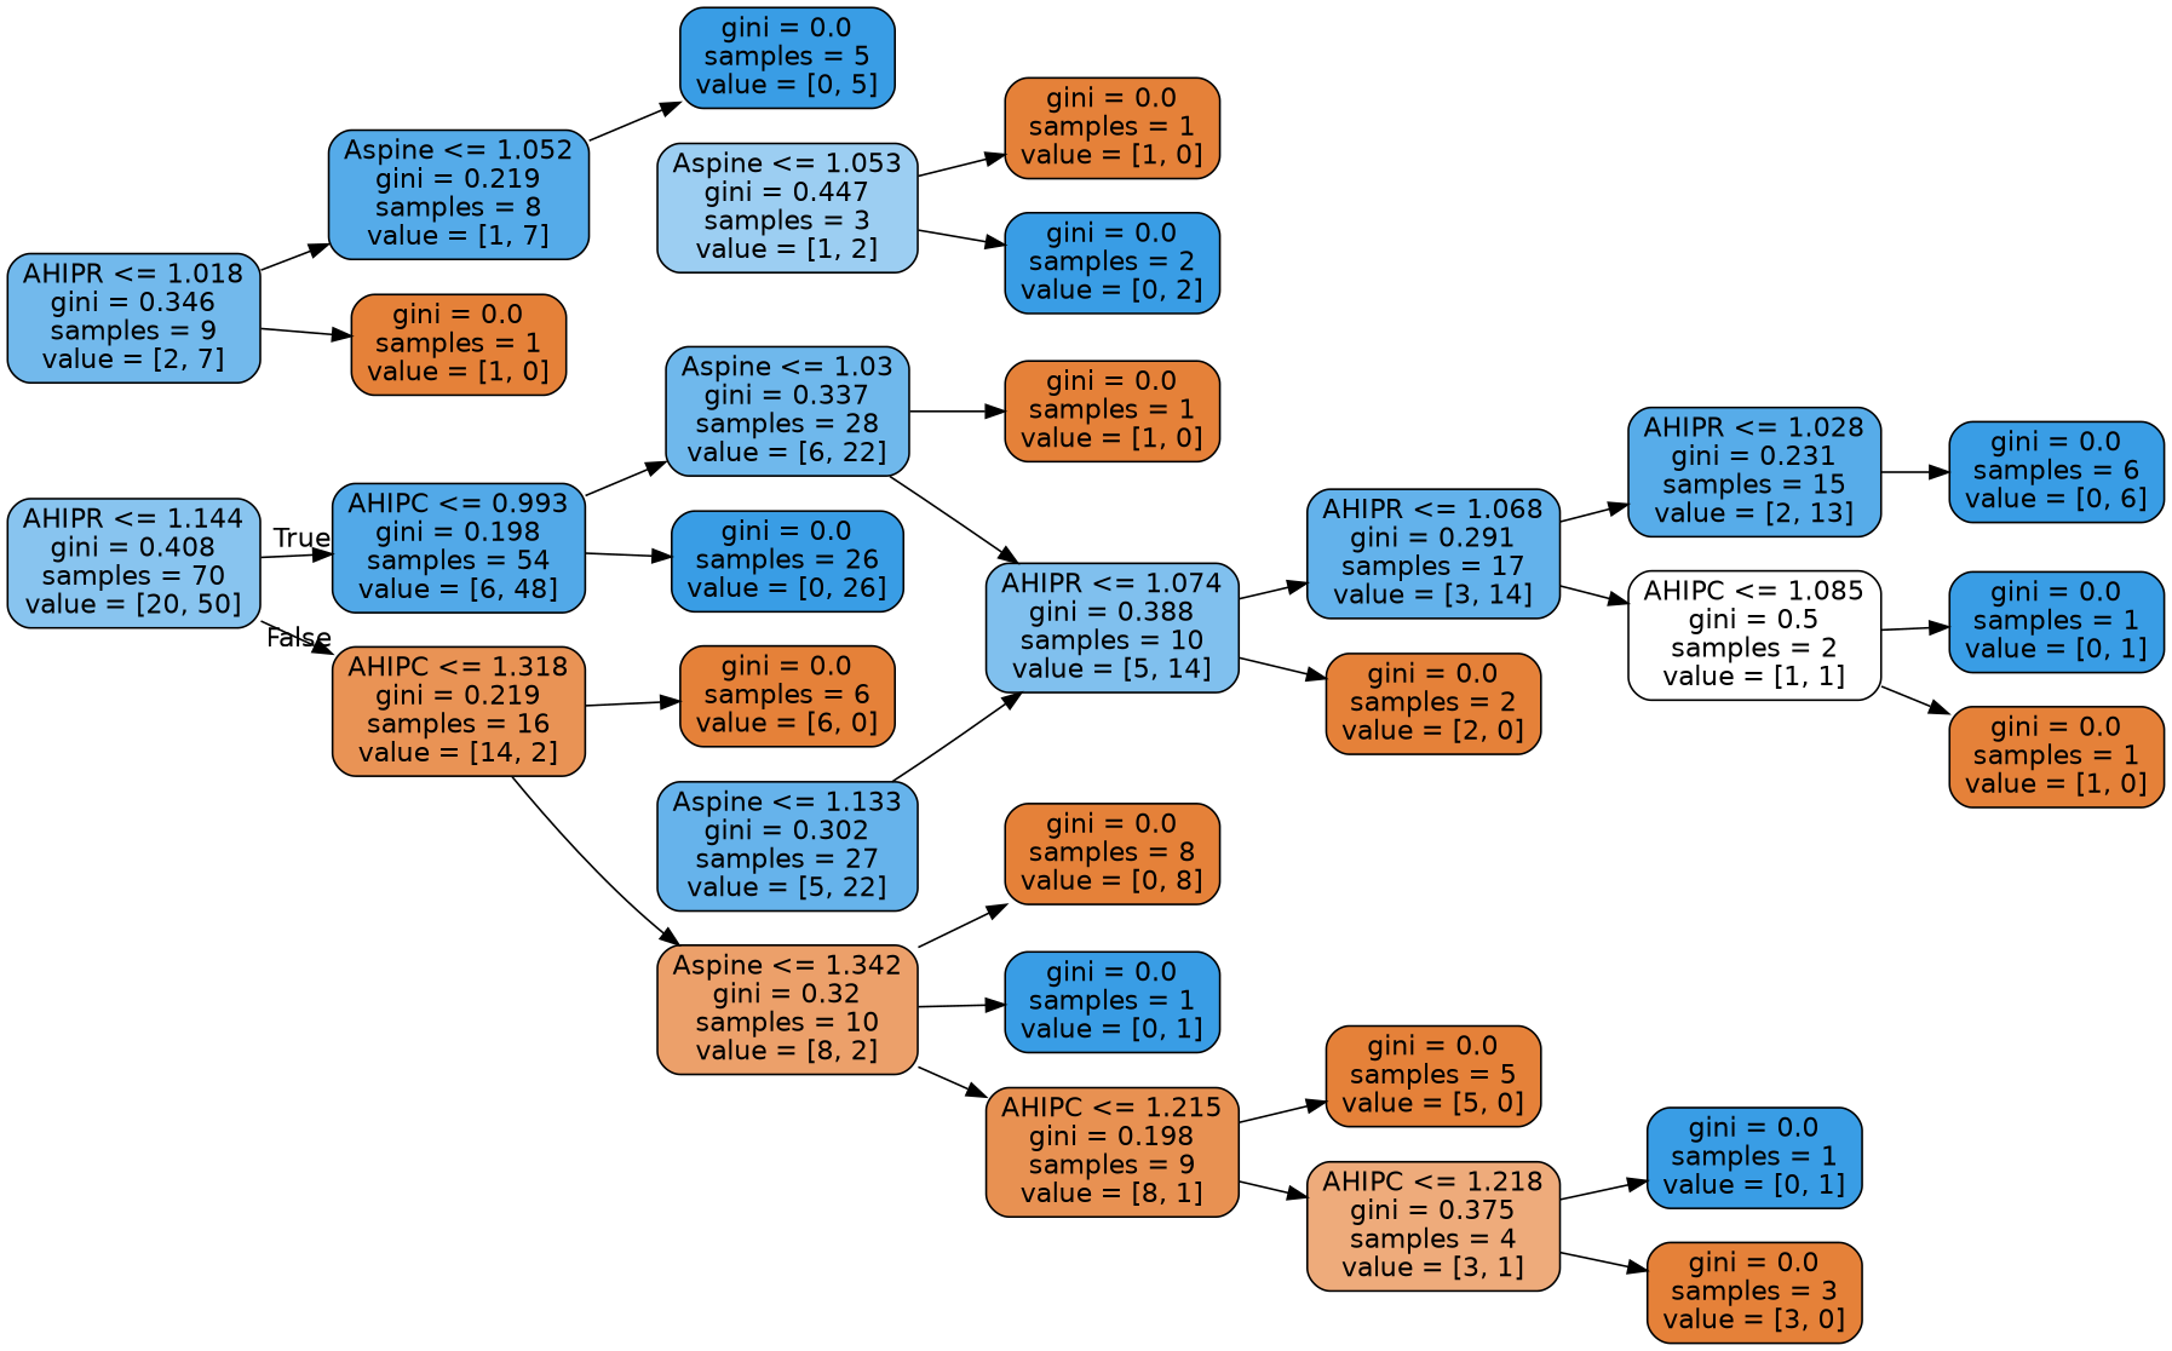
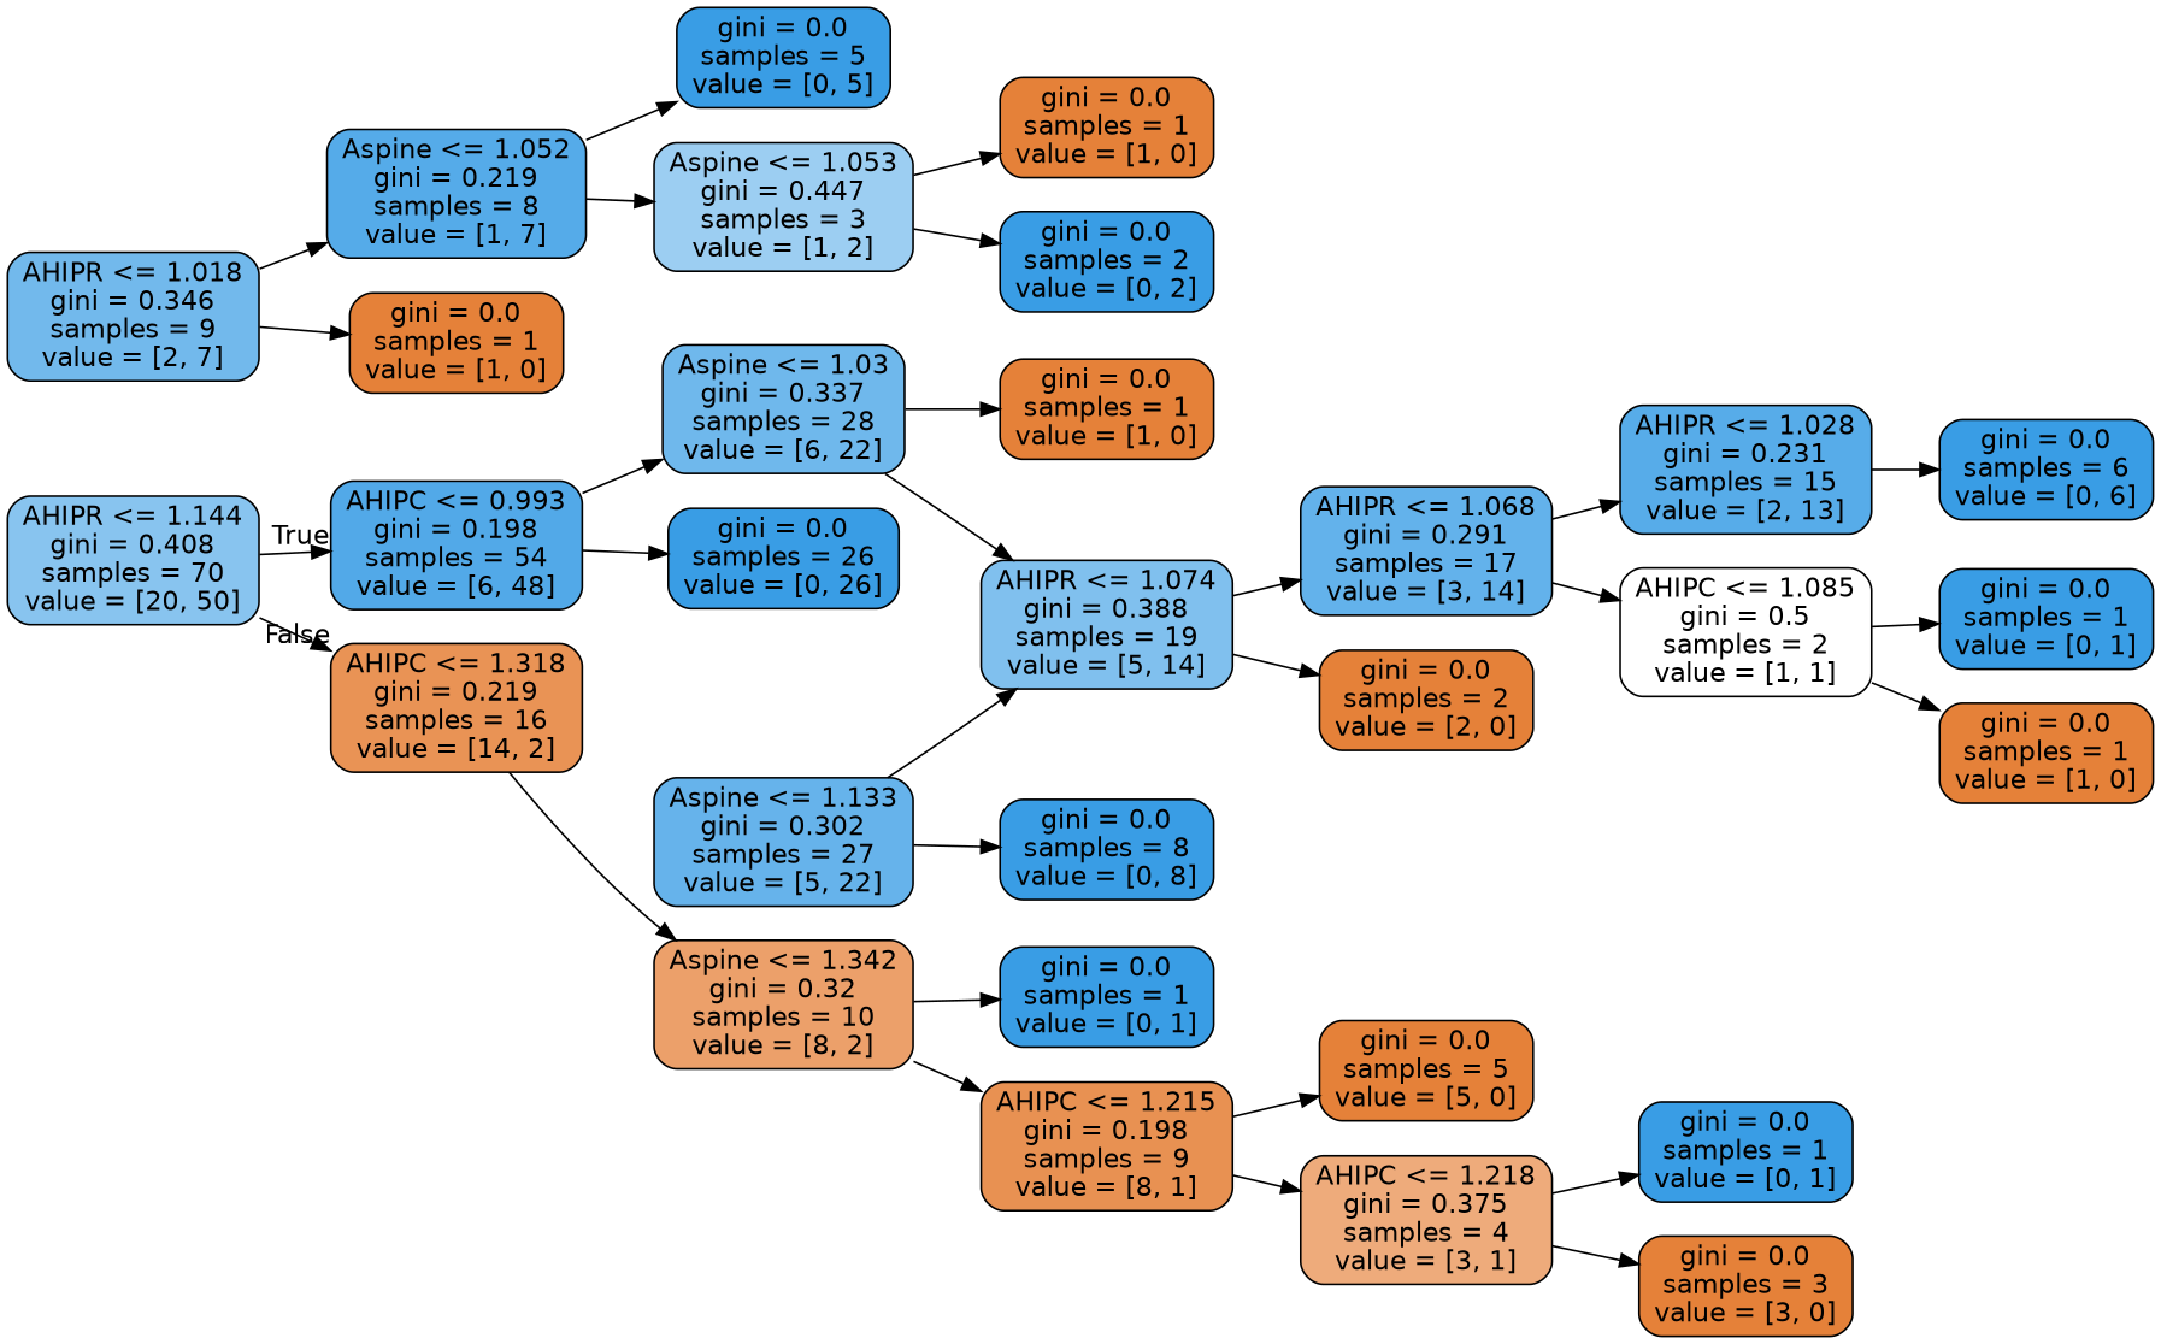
  digraph {
    rankdir=LR
    node [color=black fillcolor="#399de5" fontname=helvetica shape=box style="filled, rounded"]
    edge [fontname=helvetica]
    n1 [fillcolor="#88c4ef" label="AHIPR <= 1.144\ngini = 0.408\nsamples = 70\nvalue = [20, 50]"]
    n2 [fillcolor="#52a9e8" label="AHIPC <= 0.993\ngini = 0.198\nsamples = 54\nvalue = [6, 48]"]
    n3 [fillcolor="#e99355" label="AHIPC <= 1.318\ngini = 0.219\nsamples = 16\nvalue = [14, 2]"]
    n4 [label="gini = 0.0\nsamples = 26\nvalue = [0, 26]"]
    n5 [fillcolor="#6fb8ec" label="Aspine <= 1.03\ngini = 0.337\nsamples = 28\nvalue = [6, 22]"]
    n6 [fillcolor="#eca06a" label="Aspine <= 1.342\ngini = 0.32\nsamples = 10\nvalue = [8, 2]"]
-   n7 [fillcolor="#e58139" label="gini = 0.0\nsamples = 6\nvalue = [6, 0]"]
    n8 [fillcolor="#e58139" label="gini = 0.0\nsamples = 1\nvalue = [1, 0]"]
-   n9 [fillcolor="#80c0ee" label="AHIPR <= 1.074\ngini = 0.388\nsamples = 10\nvalue = [5, 14]"]
+   n9 [fillcolor="#80c0ee" label="AHIPR <= 1.074\ngini = 0.388\nsamples = 19\nvalue = [5, 14]"]
    n10 [fillcolor="#66b3eb" label="Aspine <= 1.133\ngini = 0.302\nsamples = 27\nvalue = [5, 22]"]
-   n11 [fillcolor="#e58139" label="gini = 0.0\nsamples = 8\nvalue = [0, 8]"]
+   n11 [label="gini = 0.0\nsamples = 8\nvalue = [0, 8]"]
    n12 [fillcolor="#63b2eb" label="AHIPR <= 1.068\ngini = 0.291\nsamples = 17\nvalue = [3, 14]"]
    n13 [fillcolor="#e58139" label="gini = 0.0\nsamples = 2\nvalue = [2, 0]"]
    n14 [fillcolor="#57ace9" label="AHIPR <= 1.028\ngini = 0.231\nsamples = 15\nvalue = [2, 13]"]
    n15 [fillcolor="#ffffff" label="AHIPC <= 1.085\ngini = 0.5\nsamples = 2\nvalue = [1, 1]"]
    n16 [label="gini = 0.0\nsamples = 6\nvalue = [0, 6]"]
    n17 [fillcolor="#e58139" label="gini = 0.0\nsamples = 1\nvalue = [1, 0]"]
    n18 [label="gini = 0.0\nsamples = 1\nvalue = [0, 1]"]
    n19 [fillcolor="#72b9ec" label="AHIPR <= 1.018\ngini = 0.346\nsamples = 9\nvalue = [2, 7]"]
    n20 [fillcolor="#55abe9" label="Aspine <= 1.052\ngini = 0.219\nsamples = 8\nvalue = [1, 7]"]
    n21 [fillcolor="#e58139" label="gini = 0.0\nsamples = 1\nvalue = [1, 0]"]
    n22 [label="gini = 0.0\nsamples = 5\nvalue = [0, 5]"]
    n23 [fillcolor="#9ccef2" label="Aspine <= 1.053\ngini = 0.447\nsamples = 3\nvalue = [1, 2]"]
    n24 [fillcolor="#e58139" label="gini = 0.0\nsamples = 1\nvalue = [1, 0]"]
    n25 [label="gini = 0.0\nsamples = 2\nvalue = [0, 2]"]
    n26 [fillcolor="#e89152" label="AHIPC <= 1.215\ngini = 0.198\nsamples = 9\nvalue = [8, 1]"]
    n27 [label="gini = 0.0\nsamples = 1\nvalue = [0, 1]"]
    n28 [fillcolor="#e58139" label="gini = 0.0\nsamples = 5\nvalue = [5, 0]"]
    n29 [fillcolor="#eeab7b" label="AHIPC <= 1.218\ngini = 0.375\nsamples = 4\nvalue = [3, 1]"]
    n30 [label="gini = 0.0\nsamples = 1\nvalue = [0, 1]"]
    n31 [fillcolor="#e58139" label="gini = 0.0\nsamples = 3\nvalue = [3, 0]"]
    n1 -> n2 [headlabel=True labelangle=45 labeldistance=2.5]
    n1 -> n3 [headlabel=False labelangle=-45 labeldistance=2.5]
    n2 -> n4
    n2 -> n5
    n3 -> n6
-   n3 -> n7
    n5 -> n8
    n5 -> n9
    n6 -> n26
    n6 -> n27
    n9 -> n12
    n9 -> n13
    n10 -> n9
-   n6 -> n11
+   n10 -> n11
    n12 -> n14
    n12 -> n15
    n14 -> n16
    n15 -> n17
    n15 -> n18
    n19 -> n20
    n19 -> n21
    n20 -> n22
+   n20 -> n23
    n23 -> n24
    n23 -> n25
    n26 -> n28
    n26 -> n29
    n29 -> n30
    n29 -> n31
  }
